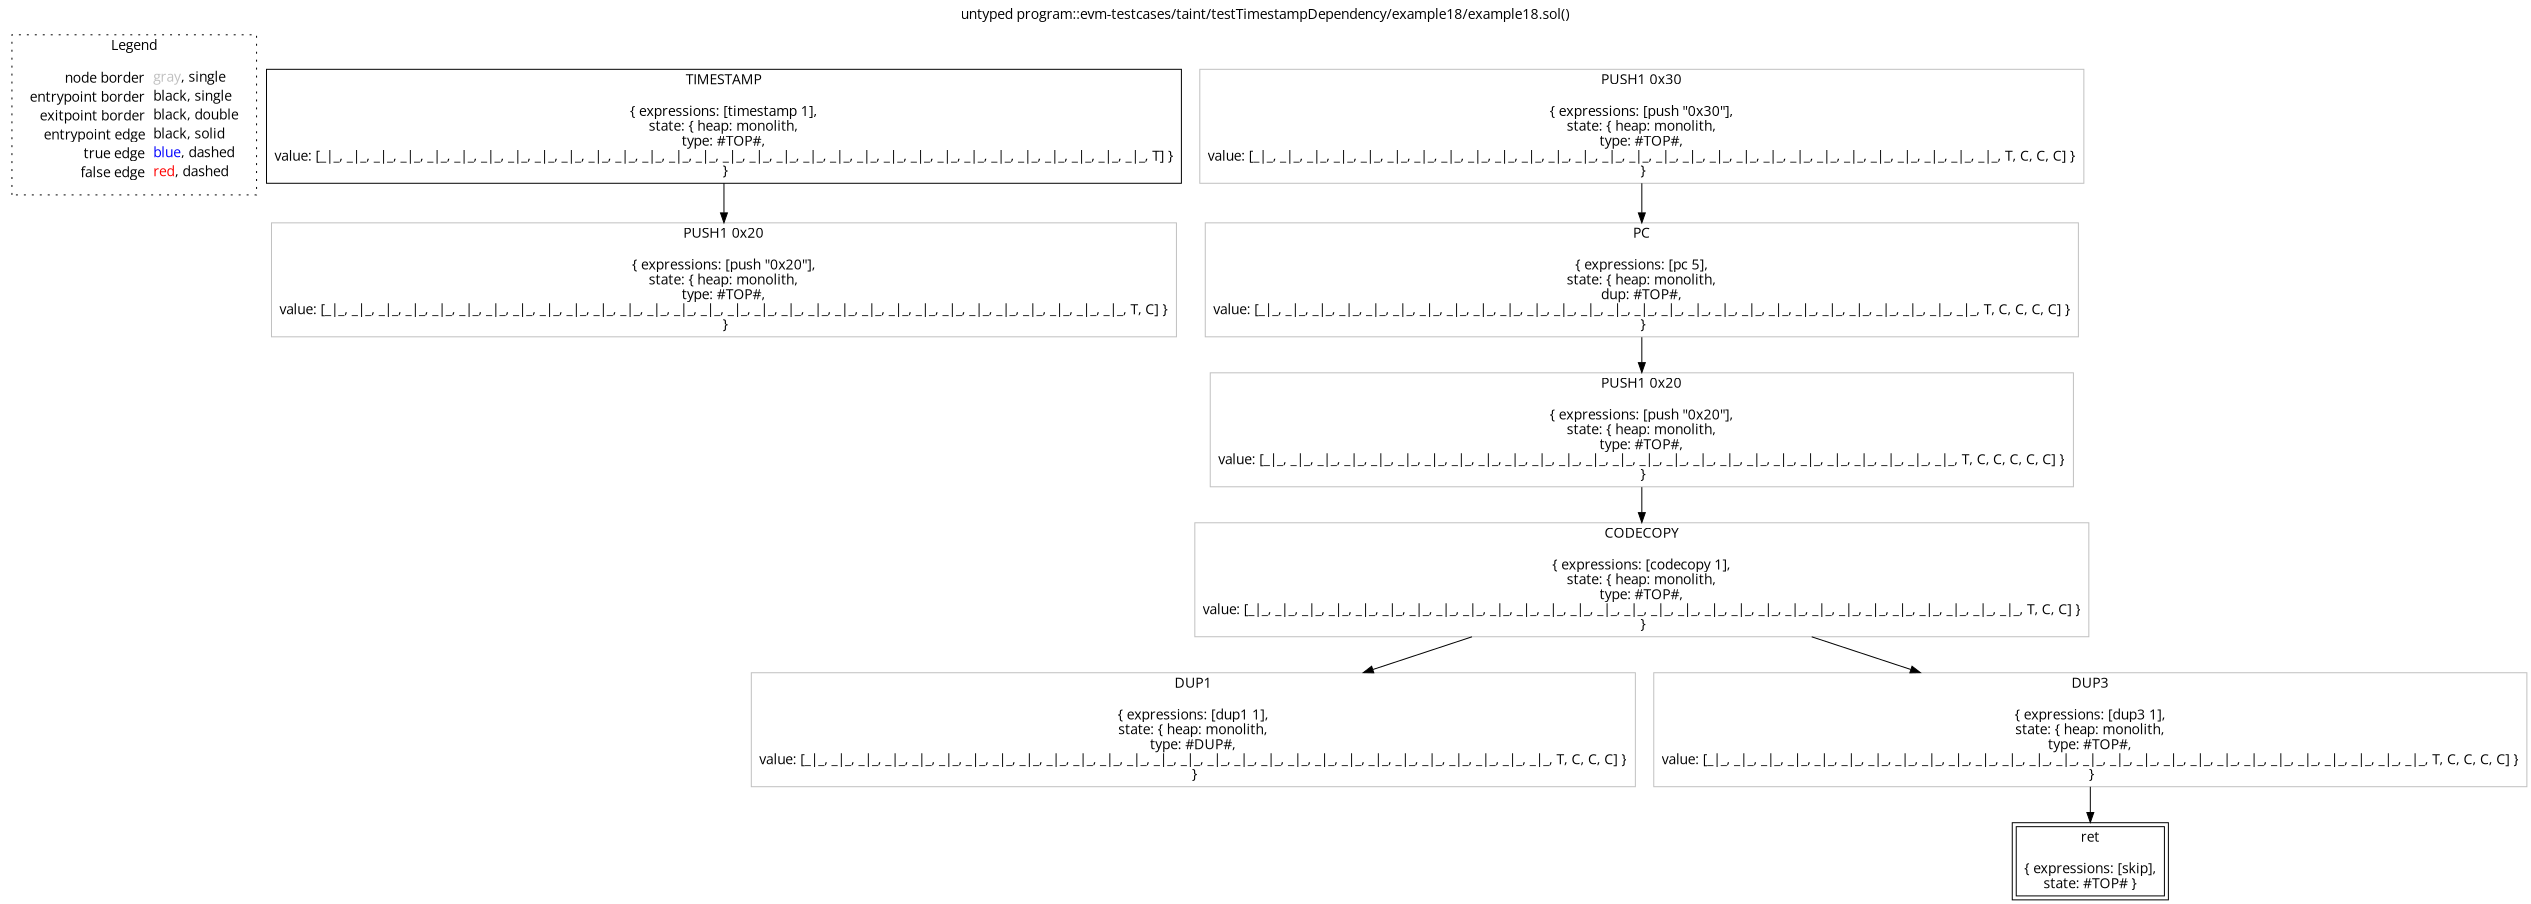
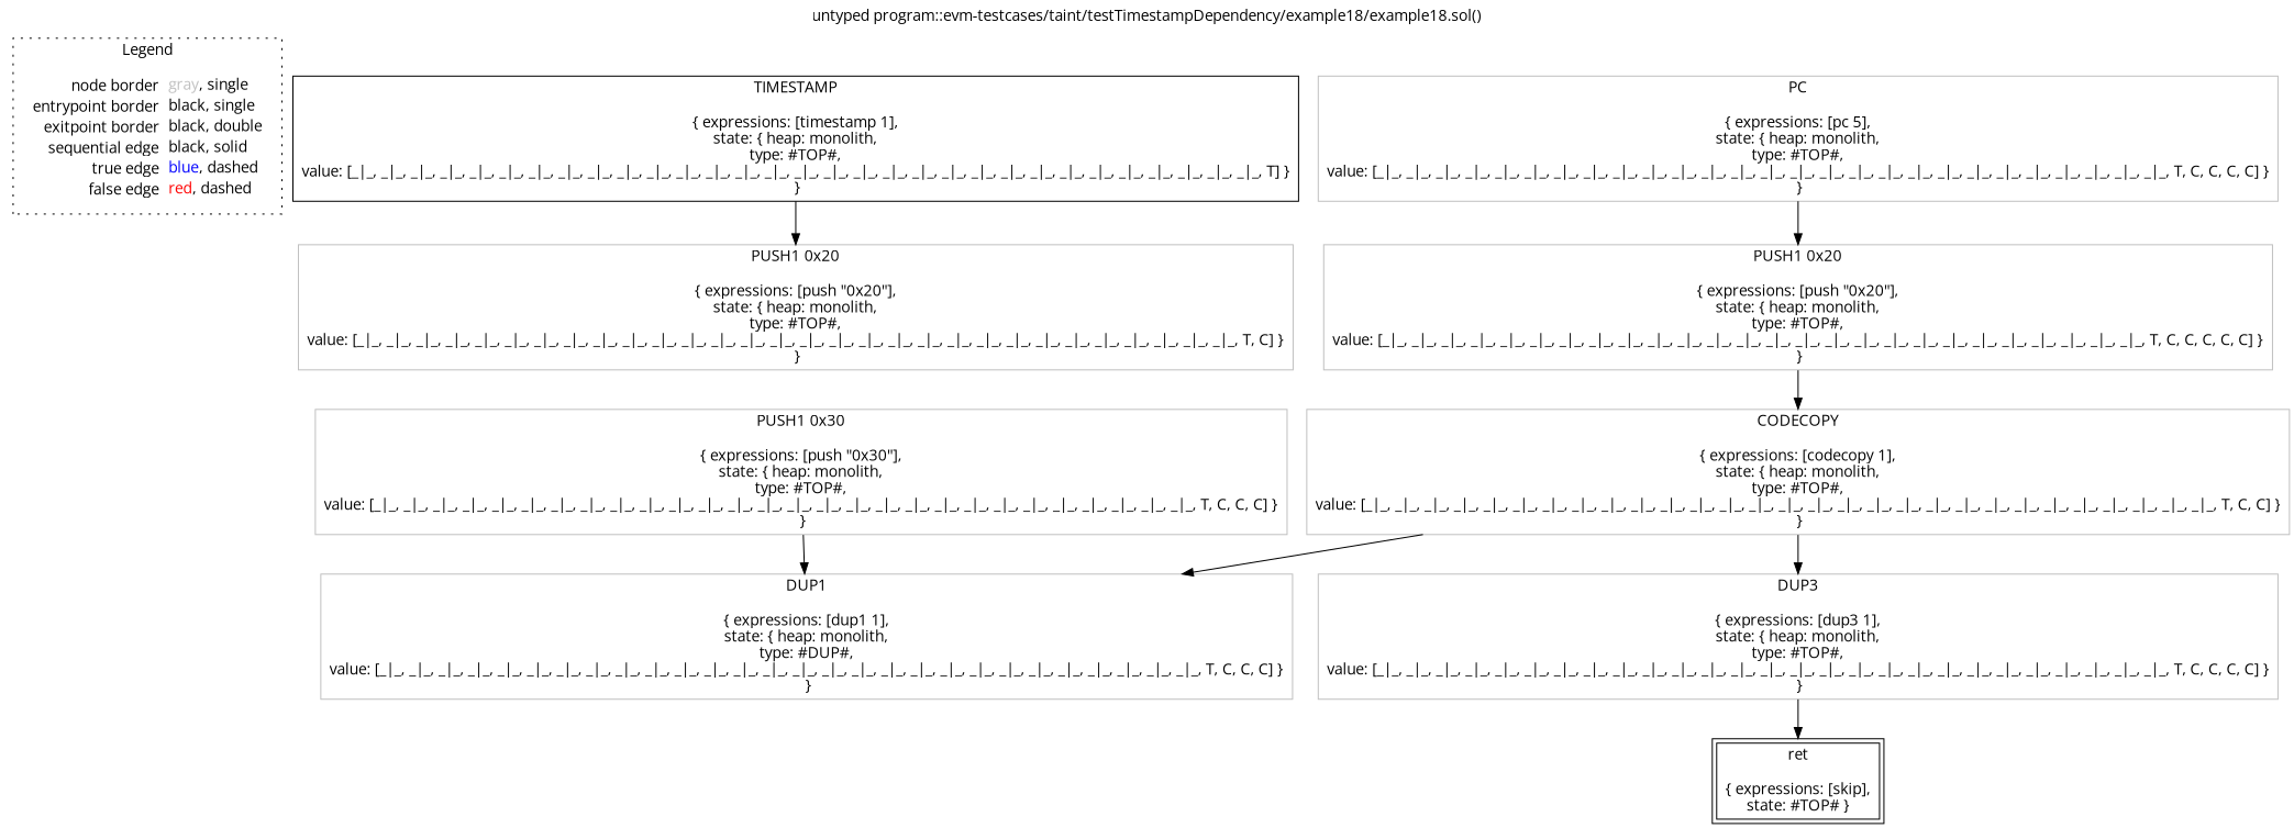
  digraph {
    fontname="Open Sans"
    label="untyped program::evm-testcases/taint/testTimestampDependency/example18/example18.sol()"
    labelloc=t
    node [fontname="Open Sans" shape=rect color=gray]
    edge [color=black fontname="Open Sans"]
-   n1 [label=<<table border="0" cellpadding="2" cellspacing="0" cellborder="0"><tr><td align="right">node border&nbsp;</td><td align="left"><font color="gray">gray</font>, single</td></tr><tr><td align="right">entrypoint border&nbsp;</td><td align="left"><font color="black">black</font>, single</td></tr><tr><td align="right">exitpoint border&nbsp;</td><td align="left"><font color="black">black</font>, double</td></tr><tr><td align="right">entrypoint edge&nbsp;</td><td align="left"><font color="black">black</font>, solid</td></tr><tr><td align="right">true edge&nbsp;</td><td align="left"><font color="blue">blue</font>, dashed</td></tr><tr><td align="right">false edge&nbsp;</td><td align="left"><font color="red">red</font>, dashed</td></tr></table>> shape=plaintext color=""]
+   n1 [label=<<table border="0" cellpadding="2" cellspacing="0" cellborder="0"><tr><td align="right">node border&nbsp;</td><td align="left"><font color="gray">gray</font>, single</td></tr><tr><td align="right">entrypoint border&nbsp;</td><td align="left"><font color="black">black</font>, single</td></tr><tr><td align="right">exitpoint border&nbsp;</td><td align="left"><font color="black">black</font>, double</td></tr><tr><td align="right">sequential edge&nbsp;</td><td align="left"><font color="black">black</font>, solid</td></tr><tr><td align="right">true edge&nbsp;</td><td align="left"><font color="blue">blue</font>, dashed</td></tr><tr><td align="right">false edge&nbsp;</td><td align="left"><font color="red">red</font>, dashed</td></tr></table>> shape=plaintext color=""]
    n2 [color=black label=<TIMESTAMP<BR/><BR/>{ expressions: [timestamp 1],<BR/>state: { heap: monolith,<BR/>type: #TOP#,<BR/>value: [_|_, _|_, _|_, _|_, _|_, _|_, _|_, _|_, _|_, _|_, _|_, _|_, _|_, _|_, _|_, _|_, _|_, _|_, _|_, _|_, _|_, _|_, _|_, _|_, _|_, _|_, _|_, _|_, _|_, _|_, _|_, T] }<BR/> }<BR/>>]
    n3 [label=<PUSH1 0x20<BR/><BR/>{ expressions: [push &quot;0x20&quot;],<BR/>state: { heap: monolith,<BR/>type: #TOP#,<BR/>value: [_|_, _|_, _|_, _|_, _|_, _|_, _|_, _|_, _|_, _|_, _|_, _|_, _|_, _|_, _|_, _|_, _|_, _|_, _|_, _|_, _|_, _|_, _|_, _|_, _|_, _|_, _|_, _|_, _|_, _|_, T, C] }<BR/> }<BR/>>]
    n4 [label=<PUSH1 0x30<BR/><BR/>{ expressions: [push &quot;0x30&quot;],<BR/>state: { heap: monolith,<BR/>type: #TOP#,<BR/>value: [_|_, _|_, _|_, _|_, _|_, _|_, _|_, _|_, _|_, _|_, _|_, _|_, _|_, _|_, _|_, _|_, _|_, _|_, _|_, _|_, _|_, _|_, _|_, _|_, _|_, _|_, _|_, _|_, T, C, C, C] }<BR/> }<BR/>>]
-   n5 [label=<PC<BR/><BR/>{ expressions: [pc 5],<BR/>state: { heap: monolith,<BR/>dup: #TOP#,<BR/>value: [_|_, _|_, _|_, _|_, _|_, _|_, _|_, _|_, _|_, _|_, _|_, _|_, _|_, _|_, _|_, _|_, _|_, _|_, _|_, _|_, _|_, _|_, _|_, _|_, _|_, _|_, _|_, T, C, C, C, C] }<BR/> }<BR/>>]
+   n5 [label=<PC<BR/><BR/>{ expressions: [pc 5],<BR/>state: { heap: monolith,<BR/>type: #TOP#,<BR/>value: [_|_, _|_, _|_, _|_, _|_, _|_, _|_, _|_, _|_, _|_, _|_, _|_, _|_, _|_, _|_, _|_, _|_, _|_, _|_, _|_, _|_, _|_, _|_, _|_, _|_, _|_, _|_, T, C, C, C, C] }<BR/> }<BR/>>]
    n6 [label=<PUSH1 0x20<BR/><BR/>{ expressions: [push &quot;0x20&quot;],<BR/>state: { heap: monolith,<BR/>type: #TOP#,<BR/>value: [_|_, _|_, _|_, _|_, _|_, _|_, _|_, _|_, _|_, _|_, _|_, _|_, _|_, _|_, _|_, _|_, _|_, _|_, _|_, _|_, _|_, _|_, _|_, _|_, _|_, _|_, T, C, C, C, C, C] }<BR/> }<BR/>>]
    n7 [label=<CODECOPY<BR/><BR/>{ expressions: [codecopy 1],<BR/>state: { heap: monolith,<BR/>type: #TOP#,<BR/>value: [_|_, _|_, _|_, _|_, _|_, _|_, _|_, _|_, _|_, _|_, _|_, _|_, _|_, _|_, _|_, _|_, _|_, _|_, _|_, _|_, _|_, _|_, _|_, _|_, _|_, _|_, _|_, _|_, _|_, T, C, C] }<BR/> }<BR/>>]
    n8 [label=<DUP1<BR/><BR/>{ expressions: [dup1 1],<BR/>state: { heap: monolith,<BR/>type: #DUP#,<BR/>value: [_|_, _|_, _|_, _|_, _|_, _|_, _|_, _|_, _|_, _|_, _|_, _|_, _|_, _|_, _|_, _|_, _|_, _|_, _|_, _|_, _|_, _|_, _|_, _|_, _|_, _|_, _|_, _|_, T, C, C, C] }<BR/> }<BR/>>]
    n9 [label=<DUP3<BR/><BR/>{ expressions: [dup3 1],<BR/>state: { heap: monolith,<BR/>type: #TOP#,<BR/>value: [_|_, _|_, _|_, _|_, _|_, _|_, _|_, _|_, _|_, _|_, _|_, _|_, _|_, _|_, _|_, _|_, _|_, _|_, _|_, _|_, _|_, _|_, _|_, _|_, _|_, _|_, _|_, T, C, C, C, C] }<BR/> }<BR/>>]
    n10 [color=black label=<ret<BR/><BR/>{ expressions: [skip],<BR/>state: #TOP# }<BR/>> peripheries=2]
    subgraph cluster_1 {
      label=Legend
      style=dotted
      n1
    }
    n2 -> n3
-   n4 -> n5
+   n4 -> n8
    n5 -> n6
    n6 -> n7
    n7 -> n8
    n7 -> n9
    n9 -> n10
  }
